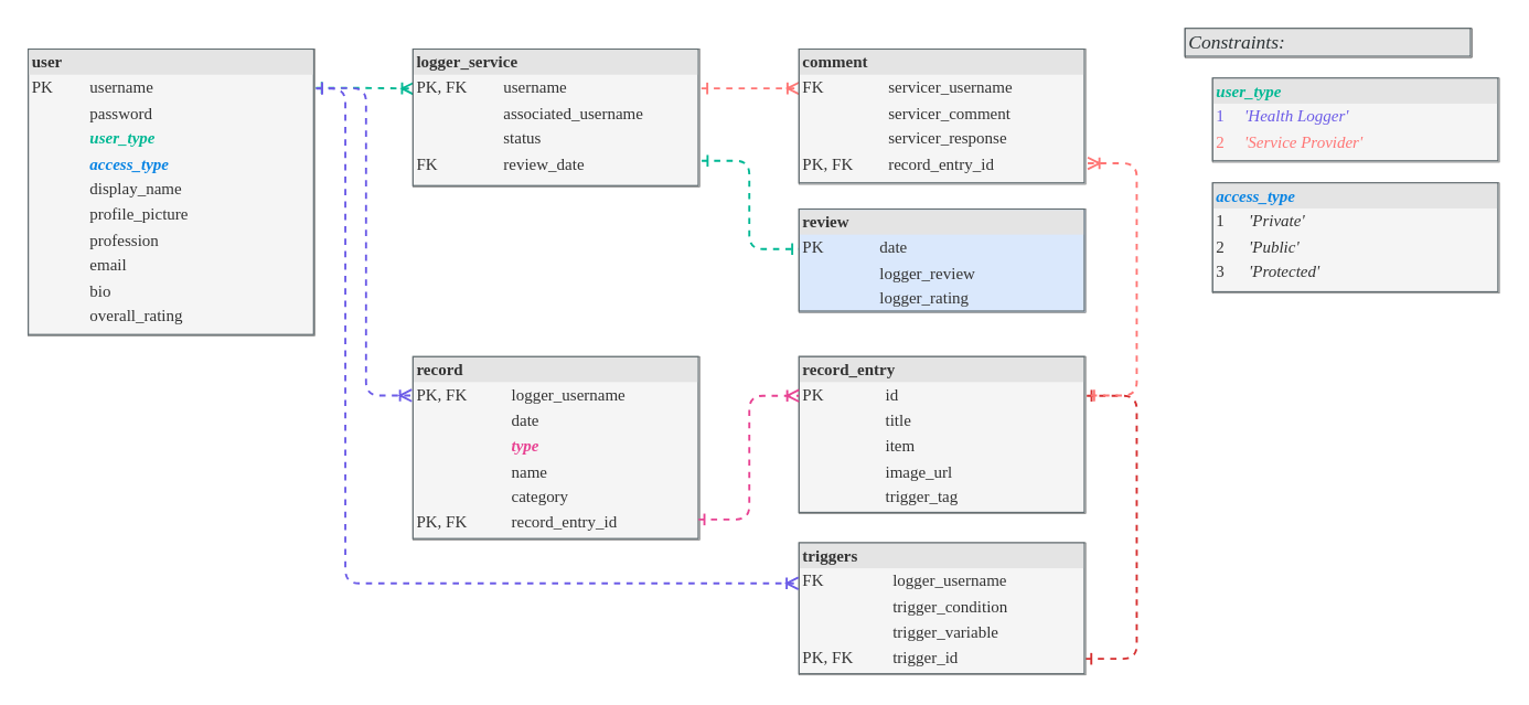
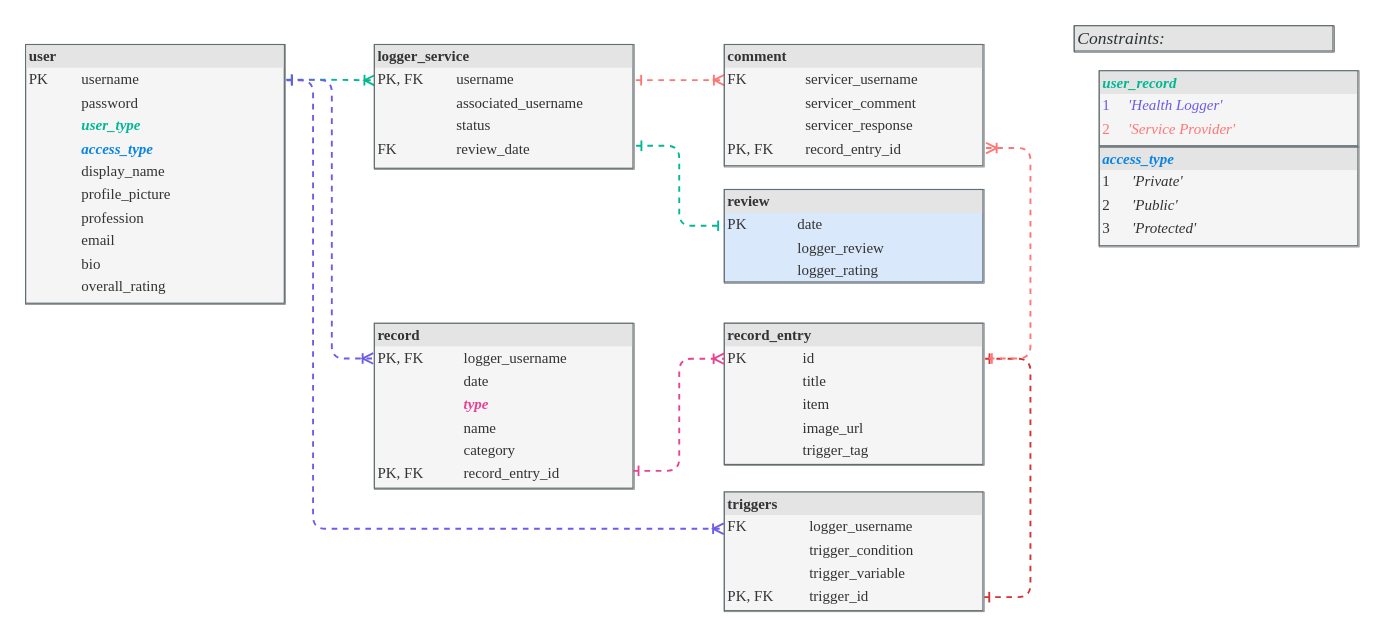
  <mxCell id="0" />
  <mxCell id="1" parent="0" />
  <mxCell id="2" value="&lt;div style=&quot;box-sizing: border-box ; width: 100% ; background: #e4e4e4 ; padding: 2px&quot;&gt;&lt;b&gt;user&lt;/b&gt;&lt;/div&gt;&lt;table style=&quot;width: 100% ; font-size: 1em&quot; cellpadding=&quot;2&quot; cellspacing=&quot;0&quot;&gt;&lt;tbody&gt;&lt;tr&gt;&lt;td&gt;PK&lt;/td&gt;&lt;td&gt;username&lt;/td&gt;&lt;/tr&gt;&lt;tr&gt;&lt;td&gt;&lt;br&gt;&lt;/td&gt;&lt;td&gt;password&lt;/td&gt;&lt;/tr&gt;&lt;tr&gt;&lt;td&gt;&lt;/td&gt;&lt;td&gt;&lt;font color=&quot;#00b894&quot;&gt;&lt;b&gt;&lt;i&gt;user_type&lt;/i&gt;&lt;/b&gt;&lt;/font&gt;&lt;/td&gt;&lt;/tr&gt;&lt;tr&gt;&lt;td&gt;&lt;i&gt;&lt;br&gt;&lt;/i&gt;&lt;/td&gt;&lt;td&gt;&lt;font color=&quot;#0984e3&quot;&gt;&lt;b&gt;&lt;i&gt;access_type&lt;/i&gt;&lt;/b&gt;&lt;/font&gt;&lt;br&gt;&lt;/td&gt;&lt;/tr&gt;&lt;tr&gt;&lt;td&gt;&lt;br&gt;&lt;/td&gt;&lt;td&gt;display_name&lt;br&gt;&lt;/td&gt;&lt;/tr&gt;&lt;tr&gt;&lt;td&gt;&lt;br&gt;&lt;/td&gt;&lt;td&gt;profile_picture&lt;br&gt;&lt;/td&gt;&lt;/tr&gt;&lt;tr&gt;&lt;td&gt;&lt;br&gt;&lt;/td&gt;&lt;td&gt;profession&lt;br&gt;&lt;/td&gt;&lt;/tr&gt;&lt;tr&gt;&lt;td&gt;&lt;br&gt;&lt;/td&gt;&lt;td&gt;email&lt;/td&gt;&lt;/tr&gt;&lt;tr&gt;&lt;td&gt;&lt;br&gt;&lt;/td&gt;&lt;td&gt;bio&lt;br&gt;&lt;/td&gt;&lt;/tr&gt;&lt;tr&gt;&lt;td&gt;&lt;br&gt;&lt;/td&gt;&lt;td&gt;overall_rating&lt;br&gt;&lt;/td&gt;&lt;/tr&gt;&lt;/tbody&gt;&lt;/table&gt;" style="verticalAlign=top;align=left;overflow=fill;html=1;rounded=0;shadow=0;comic=0;labelBackgroundColor=none;strokeWidth=0.5;fontFamily=Verdana;fontSize=12;fillColor=#f5f5f5;strokeColor=#666666;fontColor=#333333;glass=0;noLabel=0;portConstraint=none;labelPadding=0;strokeOpacity=100;perimeterSpacing=0;spacingTop=0;spacing=2;spacingLeft=0;labelBorderColor=#636e72;" parent="1" vertex="1"><mxGeometry x="20" y="35" width="208" height="208" as="geometry" /></mxCell>
  <mxCell id="3" style="edgeStyle=orthogonalEdgeStyle;html=1;dashed=1;labelBackgroundColor=none;startArrow=ERone;endArrow=ERoneToMany;fontFamily=Verdana;fontSize=12;align=left;endFill=0;startFill=0;strokeColor=#00B894;strokeWidth=1.5;exitX=1.003;exitY=0.135;exitDx=0;exitDy=0;exitPerimeter=0;entryX=0.003;entryY=0.286;entryDx=0;entryDy=0;entryPerimeter=0;" parent="1" source="2" target="10" edge="1"><mxGeometry relative="1" as="geometry"><mxPoint x="246" y="55" as="sourcePoint" /><mxPoint x="285" y="76" as="targetPoint" /><Array as="points"><mxPoint x="260" y="63" /></Array></mxGeometry></mxCell>
  <mxCell id="4" value="&lt;div style=&quot;box-sizing: border-box ; width: 100% ; background: #e4e4e4 ; padding: 2px&quot;&gt;&lt;b&gt;review&lt;/b&gt;&lt;/div&gt;&lt;table style=&quot;width: 100% ; font-size: 1em&quot; cellpadding=&quot;2&quot; cellspacing=&quot;0&quot;&gt;&lt;tbody&gt;&lt;tr&gt;&lt;td&gt;PK&lt;/td&gt;&lt;td&gt;&lt;br&gt;&lt;/td&gt;&lt;td&gt;&lt;br&gt;&lt;/td&gt;&lt;td&gt;date&lt;/td&gt;&lt;/tr&gt;&lt;tr&gt;&lt;td&gt;&lt;br&gt;&lt;/td&gt;&lt;td&gt;&lt;br&gt;&lt;/td&gt;&lt;td&gt;&lt;br&gt;&lt;/td&gt;&lt;td&gt;logger_review&lt;br&gt;&lt;/td&gt;&lt;/tr&gt;&lt;tr&gt;&lt;td&gt;&lt;/td&gt;&lt;td&gt;&lt;br&gt;&lt;/td&gt;&lt;td&gt;&lt;br&gt;&lt;/td&gt;&lt;td&gt;logger_rating&lt;/td&gt;&lt;/tr&gt;&lt;/tbody&gt;&lt;/table&gt;" style="verticalAlign=top;align=left;overflow=fill;html=1;rounded=0;shadow=0;comic=0;labelBackgroundColor=none;strokeWidth=0.5;fontFamily=Verdana;fontSize=12;fillColor=#dae8fc;strokeColor=#666666;fontColor=#333333;labelBorderColor=#636e72;" parent="1" vertex="1"><mxGeometry x="579" y="151" width="208" height="75" as="geometry" /></mxCell>
  <mxCell id="5" style="edgeStyle=orthogonalEdgeStyle;html=1;dashed=1;labelBackgroundColor=none;startArrow=ERone;endArrow=ERone;fontFamily=Verdana;fontSize=12;align=left;endFill=0;startFill=0;exitX=1.007;exitY=0.81;exitDx=0;exitDy=0;strokeColor=#00b894;strokeWidth=1.5;entryX=-0.003;entryY=0.386;entryDx=0;entryDy=0;entryPerimeter=0;exitPerimeter=0;" parent="1" source="10" target="4" edge="1"><mxGeometry relative="1" as="geometry"><mxPoint x="480.333" y="42.286" as="sourcePoint" /><mxPoint x="555" y="141" as="targetPoint" /><Array as="points" /></mxGeometry></mxCell>
  <mxCell id="6" value="&lt;div style=&quot;box-sizing: border-box ; width: 100% ; background: #e4e4e4 ; padding: 2px&quot;&gt;&lt;b&gt;record&lt;/b&gt;&lt;/div&gt;&lt;table style=&quot;width: 100% ; font-size: 1em&quot; cellpadding=&quot;2&quot; cellspacing=&quot;0&quot;&gt;&lt;tbody&gt;&lt;tr&gt;&lt;td&gt;PK, FK&lt;/td&gt;&lt;td&gt;&amp;nbsp; logger_username&lt;/td&gt;&lt;/tr&gt;&lt;tr&gt;&lt;td&gt;&lt;br&gt;&lt;/td&gt;&lt;td&gt;&amp;nbsp; date&lt;/td&gt;&lt;/tr&gt;&lt;tr&gt;&lt;td&gt;&lt;i&gt;&lt;b&gt;&lt;font color=&quot;#e84393&quot;&gt;&lt;br&gt;&lt;/font&gt;&lt;/b&gt;&lt;/i&gt;&lt;/td&gt;&lt;td&gt;&lt;i&gt;&lt;b&gt;&lt;font color=&quot;#e84393&quot;&gt;&amp;nbsp; type&lt;br&gt;&lt;/font&gt;&lt;/b&gt;&lt;/i&gt;&lt;/td&gt;&lt;/tr&gt;&lt;tr&gt;&lt;td&gt;&lt;br&gt;&lt;/td&gt;&lt;td&gt;&amp;nbsp; name&lt;/td&gt;&lt;/tr&gt;&lt;tr&gt;&lt;td&gt;&lt;br&gt;&lt;/td&gt;&lt;td&gt;&amp;nbsp; category&lt;/td&gt;&lt;/tr&gt;&lt;tr&gt;&lt;td&gt;PK, FK&lt;/td&gt;&lt;td&gt;&amp;nbsp; record_entry_id&lt;/td&gt;&lt;/tr&gt;&lt;/tbody&gt;&lt;/table&gt;" style="verticalAlign=top;align=left;overflow=fill;html=1;rounded=0;shadow=0;comic=0;labelBackgroundColor=none;strokeWidth=0.5;fontFamily=Verdana;fontSize=12;fillColor=#f5f5f5;strokeColor=#666666;fontColor=#333333;labelBorderColor=#636e72;" parent="1" vertex="1"><mxGeometry x="299" y="258" width="208" height="132.86" as="geometry" /></mxCell>
  <mxCell id="7" style="edgeStyle=elbowEdgeStyle;html=1;dashed=1;labelBackgroundColor=none;startArrow=ERone;endArrow=ERone;fontFamily=Verdana;fontSize=12;align=left;endFill=0;startFill=0;strokeColor=#d63031;strokeWidth=1.5;exitX=0.999;exitY=0.878;exitDx=0;exitDy=0;exitPerimeter=0;entryX=1;entryY=0.25;entryDx=0;entryDy=0;" parent="1" source="9" target="14" edge="1"><mxGeometry relative="1" as="geometry"><mxPoint x="757.667" y="426.929" as="sourcePoint" /><mxPoint x="1082" y="341" as="targetPoint" /><Array as="points"><mxPoint x="824" y="489" /></Array></mxGeometry></mxCell>
  <mxCell id="8" style="edgeStyle=orthogonalEdgeStyle;html=1;dashed=1;labelBackgroundColor=none;startArrow=ERone;endArrow=ERoneToMany;fontFamily=Verdana;fontSize=12;align=left;endFill=0;startFill=0;strokeColor=#ff7675;strokeWidth=1.5;entryX=0.001;entryY=0.29;entryDx=0;entryDy=0;entryPerimeter=0;exitX=1.006;exitY=0.285;exitDx=0;exitDy=0;exitPerimeter=0;" parent="1" source="10" target="13" edge="1"><mxGeometry relative="1" as="geometry"><mxPoint x="532" y="17" as="sourcePoint" /><mxPoint x="833" y="133" as="targetPoint" /><Array as="points" /></mxGeometry></mxCell>
  <mxCell id="9" value="&lt;div style=&quot;box-sizing: border-box ; width: 100% ; background: #e4e4e4 ; padding: 2px&quot;&gt;&lt;b&gt;triggers&lt;/b&gt;&lt;/div&gt;&lt;table style=&quot;width: 100% ; font-size: 1em&quot; cellpadding=&quot;2&quot; cellspacing=&quot;0&quot;&gt;&lt;tbody&gt;&lt;tr&gt;&lt;td&gt;FK&lt;/td&gt;&lt;td&gt;logger_username&lt;/td&gt;&lt;/tr&gt;&lt;tr&gt;&lt;td&gt;&lt;br&gt;&lt;/td&gt;&lt;td&gt;trigger_condition&lt;/td&gt;&lt;/tr&gt;&lt;tr&gt;&lt;td&gt;&lt;br&gt;&lt;/td&gt;&lt;td&gt;trigger_variable&lt;/td&gt;&lt;/tr&gt;&lt;tr&gt;&lt;td&gt;PK, FK&lt;/td&gt;&lt;td&gt;trigger_id&lt;/td&gt;&lt;/tr&gt;&lt;/tbody&gt;&lt;/table&gt;" style="verticalAlign=top;align=left;overflow=fill;html=1;rounded=0;shadow=0;comic=0;labelBackgroundColor=none;strokeWidth=0.5;fontFamily=Verdana;fontSize=12;fillColor=#f5f5f5;strokeColor=#666666;fontColor=#333333;labelBorderColor=#636e72;" parent="1" vertex="1"><mxGeometry x="579" y="393" width="208" height="95.86" as="geometry" /></mxCell>
  <mxCell id="10" value="&lt;div style=&quot;box-sizing: border-box ; width: 100% ; background: #e4e4e4 ; padding: 2px&quot;&gt;&lt;b&gt;logger_service&lt;/b&gt;&lt;/div&gt;&lt;table style=&quot;width: 100% ; font-size: 1em&quot; cellpadding=&quot;2&quot; cellspacing=&quot;0&quot;&gt;&lt;tbody&gt;&lt;tr&gt;&lt;td&gt;PK, FK&lt;/td&gt;&lt;td&gt;&amp;nbsp; &amp;nbsp;username&lt;/td&gt;&lt;/tr&gt;&lt;tr&gt;&lt;td&gt;&lt;br&gt;&lt;/td&gt;&lt;td&gt;&amp;nbsp; &amp;nbsp;associated_username&lt;/td&gt;&lt;/tr&gt;&lt;tr&gt;&lt;td&gt;&lt;br&gt;&lt;/td&gt;&lt;td&gt;&amp;nbsp; &amp;nbsp;status&lt;/td&gt;&lt;/tr&gt;&lt;tr&gt;&lt;td&gt;FK&lt;/td&gt;&lt;td&gt;&amp;nbsp; &amp;nbsp;review_date&lt;/td&gt;&lt;/tr&gt;&lt;tr&gt;&lt;td&gt;&lt;br&gt;&lt;/td&gt;&lt;td&gt;&amp;nbsp; &amp;nbsp;&lt;/td&gt;&lt;/tr&gt;&lt;/tbody&gt;&lt;/table&gt;" style="verticalAlign=top;align=left;overflow=fill;html=1;rounded=0;shadow=0;comic=0;labelBackgroundColor=none;strokeWidth=0.5;fontFamily=Verdana;fontSize=12;fillColor=#f5f5f5;strokeColor=#666666;fontColor=#333333;labelBorderColor=#636e72;" parent="1" vertex="1"><mxGeometry x="299" y="35" width="208" height="100" as="geometry" /></mxCell>
  <mxCell id="11" style="edgeStyle=orthogonalEdgeStyle;html=1;dashed=1;labelBackgroundColor=none;startArrow=ERone;endArrow=ERoneToMany;fontFamily=Verdana;fontSize=12;align=left;endFill=0;startFill=0;strokeColor=#6c5ce7;strokeWidth=1.5;entryX=-0.004;entryY=0.212;entryDx=0;entryDy=0;entryPerimeter=0;exitX=1.004;exitY=0.136;exitDx=0;exitDy=0;exitPerimeter=0;" parent="1" source="2" target="6" edge="1"><mxGeometry relative="1" as="geometry"><mxPoint x="236" y="51" as="sourcePoint" /><mxPoint x="547.832" y="275.8" as="targetPoint" /><Array as="points"><mxPoint x="265" y="63" /><mxPoint x="265" y="286" /></Array></mxGeometry></mxCell>
  <mxCell id="12" style="edgeStyle=orthogonalEdgeStyle;html=1;dashed=1;labelBackgroundColor=none;startArrow=ERone;endArrow=ERoneToMany;fontFamily=Verdana;fontSize=12;align=left;endFill=0;startFill=0;strokeColor=#6c5ce7;strokeWidth=1.5;exitX=1.004;exitY=0.138;exitDx=0;exitDy=0;exitPerimeter=0;entryX=-0.002;entryY=0.307;entryDx=0;entryDy=0;entryPerimeter=0;" parent="1" source="2" target="9" edge="1"><mxGeometry relative="1" as="geometry"><mxPoint x="474" y="362" as="sourcePoint" /><mxPoint x="540" y="542" as="targetPoint" /><Array as="points"><mxPoint x="250" y="64" /><mxPoint x="250" y="422" /></Array></mxGeometry></mxCell>
  <mxCell id="13" value="&lt;div style=&quot;box-sizing: border-box ; width: 100% ; background: #e4e4e4 ; padding: 2px&quot;&gt;&lt;b&gt;comment&lt;/b&gt;&lt;/div&gt;&lt;table style=&quot;width: 100% ; font-size: 1em&quot; cellpadding=&quot;2&quot; cellspacing=&quot;0&quot;&gt;&lt;tbody&gt;&lt;tr&gt;&lt;td&gt;FK&lt;/td&gt;&lt;td&gt;servicer_username&lt;/td&gt;&lt;/tr&gt;&lt;tr&gt;&lt;td&gt;&lt;br&gt;&lt;/td&gt;&lt;td&gt;servicer_comment&lt;/td&gt;&lt;/tr&gt;&lt;tr&gt;&lt;td&gt;&lt;br&gt;&lt;/td&gt;&lt;td&gt;servicer_response&lt;br&gt;&lt;/td&gt;&lt;/tr&gt;&lt;tr&gt;&lt;td&gt;PK, FK&lt;/td&gt;&lt;td&gt;record_entry_id&lt;/td&gt;&lt;/tr&gt;&lt;/tbody&gt;&lt;/table&gt;" style="verticalAlign=top;align=left;overflow=fill;html=1;rounded=0;shadow=0;comic=0;labelBackgroundColor=none;strokeWidth=0.5;fontFamily=Verdana;fontSize=12;fillColor=#f5f5f5;strokeColor=#666666;fontColor=#333333;labelBorderColor=#636e72;" parent="1" vertex="1"><mxGeometry x="579" y="35" width="208" height="98" as="geometry" /></mxCell>
  <mxCell id="14" value="&lt;div style=&quot;box-sizing: border-box ; width: 100% ; background: #e4e4e4 ; padding: 2px&quot;&gt;&lt;b&gt;record_entry&lt;/b&gt;&lt;/div&gt;&lt;table style=&quot;width: 100% ; font-size: 1em&quot; cellpadding=&quot;2&quot; cellspacing=&quot;0&quot;&gt;&lt;tbody&gt;&lt;tr&gt;&lt;td&gt;PK&lt;/td&gt;&lt;td&gt;&lt;br&gt;&lt;/td&gt;&lt;td&gt;id&lt;/td&gt;&lt;/tr&gt;&lt;tr&gt;&lt;td&gt;&lt;br&gt;&lt;/td&gt;&lt;td&gt;&lt;br&gt;&lt;/td&gt;&lt;td&gt;title&lt;/td&gt;&lt;/tr&gt;&lt;tr&gt;&lt;td&gt;&lt;br&gt;&lt;/td&gt;&lt;td&gt;&lt;br&gt;&lt;/td&gt;&lt;td&gt;item&lt;br&gt;&lt;/td&gt;&lt;/tr&gt;&lt;tr&gt;&lt;td&gt;&lt;/td&gt;&lt;td&gt;&lt;br&gt;&lt;/td&gt;&lt;td&gt;image_url&lt;/td&gt;&lt;/tr&gt;&lt;tr&gt;&lt;td&gt;&lt;br&gt;&lt;/td&gt;&lt;td&gt;&lt;br&gt;&lt;/td&gt;&lt;td&gt;trigger_tag&lt;/td&gt;&lt;/tr&gt;&lt;/tbody&gt;&lt;/table&gt;" style="verticalAlign=top;align=left;overflow=fill;html=1;rounded=0;shadow=0;comic=0;labelBackgroundColor=none;strokeWidth=0.5;fontFamily=Verdana;fontSize=12;fillColor=#f5f5f5;strokeColor=#666666;fontColor=#333333;labelBorderColor=#636e72;" parent="1" vertex="1"><mxGeometry x="579" y="257.86" width="208" height="114" as="geometry" /></mxCell>
  <mxCell id="15" style="edgeStyle=orthogonalEdgeStyle;html=1;dashed=1;labelBackgroundColor=none;startArrow=ERoneToMany;endArrow=ERone;fontFamily=Verdana;fontSize=12;align=left;endFill=0;startFill=0;strokeColor=#FF7675;strokeWidth=1.5;exitX=1.007;exitY=0.845;exitDx=0;exitDy=0;exitPerimeter=0;entryX=1.009;entryY=0.249;entryDx=0;entryDy=0;entryPerimeter=0;" parent="1" source="13" target="14" edge="1"><mxGeometry relative="1" as="geometry"><mxPoint x="766.998" y="506.785" as="sourcePoint" /><mxPoint x="1081" y="409" as="targetPoint" /><Array as="points"><mxPoint x="824" y="118" /><mxPoint x="824" y="286" /></Array></mxGeometry></mxCell>
  <mxCell id="16" style="edgeStyle=orthogonalEdgeStyle;html=1;dashed=1;labelBackgroundColor=none;startArrow=ERone;endArrow=ERoneToMany;fontFamily=Verdana;fontSize=12;align=left;endFill=0;startFill=0;strokeColor=#E84393;strokeWidth=1.5;exitX=0.996;exitY=0.889;exitDx=0;exitDy=0;exitPerimeter=0;entryX=0;entryY=0.25;entryDx=0;entryDy=0;" parent="1" source="6" target="14" edge="1"><mxGeometry relative="1" as="geometry"><mxPoint x="1073.456" y="208.81" as="sourcePoint" /><mxPoint x="854" y="366" as="targetPoint" /><Array as="points" /></mxGeometry></mxCell>
- <mxCell id="17" value="&lt;div style=&quot;box-sizing: border-box ; width: 100% ; background: #e4e4e4 ; padding: 2px&quot;&gt;&lt;font color=&quot;#00b894&quot;&gt;&lt;b&gt;&lt;i&gt;user_type&lt;/i&gt;&lt;/b&gt;&lt;/font&gt;&lt;/div&gt;&lt;table style=&quot;width: 100% ; font-size: 1em&quot; cellpadding=&quot;2&quot; cellspacing=&quot;0&quot;&gt;&lt;tbody&gt;&lt;tr&gt;&lt;td&gt;&lt;font color=&quot;#6c5ce7&quot;&gt;1&lt;/font&gt;&lt;/td&gt;&lt;td&gt;&lt;i&gt;&lt;font color=&quot;#6c5ce7&quot;&gt;'Health Logger'&lt;/font&gt;&lt;/i&gt;&lt;/td&gt;&lt;/tr&gt;&lt;tr&gt;&lt;td&gt;&lt;font color=&quot;#ff7675&quot;&gt;2&lt;/font&gt;&lt;/td&gt;&lt;td&gt;&lt;i&gt;&lt;font color=&quot;#ff7675&quot;&gt;'Service Provider'&lt;/font&gt;&lt;/i&gt;&lt;/td&gt;&lt;/tr&gt;&lt;/tbody&gt;&lt;/table&gt;" style="verticalAlign=top;align=left;overflow=fill;html=1;rounded=0;shadow=0;comic=0;labelBackgroundColor=none;strokeWidth=0.5;fontFamily=Verdana;fontSize=12;fillColor=#f5f5f5;strokeColor=#666666;fontColor=#333333;glass=0;noLabel=0;portConstraint=none;labelPadding=0;strokeOpacity=100;perimeterSpacing=0;spacingTop=0;spacing=2;spacingLeft=0;labelBorderColor=#636e72;" parent="1" vertex="1"><mxGeometry x="879" y="56" width="208" height="61" as="geometry" /></mxCell>
- <mxCell id="18" value="&lt;div style=&quot;box-sizing: border-box ; width: 100% ; background: #e4e4e4 ; padding: 2px&quot;&gt;&lt;b&gt;&lt;font color=&quot;#0984e3&quot;&gt;&lt;i&gt;access_type&lt;/i&gt;&lt;/font&gt;&lt;/b&gt;&lt;/div&gt;&lt;table style=&quot;width: 100% ; font-size: 1em&quot; cellpadding=&quot;2&quot; cellspacing=&quot;0&quot;&gt;&lt;tbody&gt;&lt;tr&gt;&lt;td&gt;1&lt;/td&gt;&lt;td&gt;&lt;i&gt;'Private'&lt;/i&gt;&lt;/td&gt;&lt;/tr&gt;&lt;tr&gt;&lt;td&gt;2&lt;/td&gt;&lt;td&gt;&lt;i&gt;'Public'&amp;nbsp; &amp;nbsp; &amp;nbsp; &amp;nbsp; &amp;nbsp; &amp;nbsp;&amp;nbsp;&lt;/i&gt;&lt;/td&gt;&lt;/tr&gt;&lt;tr&gt;&lt;td&gt;3&lt;/td&gt;&lt;td&gt;&lt;i&gt;'Protected'&lt;/i&gt;&lt;/td&gt;&lt;/tr&gt;&lt;/tbody&gt;&lt;/table&gt;" style="verticalAlign=top;align=left;overflow=fill;html=1;rounded=0;shadow=0;comic=0;labelBackgroundColor=none;strokeWidth=0.5;fontFamily=Verdana;fontSize=12;fillColor=#f5f5f5;strokeColor=#666666;fontColor=#333333;glass=0;noLabel=0;portConstraint=none;labelPadding=0;strokeOpacity=100;perimeterSpacing=0;spacingTop=0;spacing=2;spacingLeft=0;labelBorderColor=#636e72;" parent="1" vertex="1"><mxGeometry x="879" y="132" width="208" height="80" as="geometry" /></mxCell>
+ <mxCell id="17" value="&lt;div style=&quot;box-sizing: border-box ; width: 100% ; background: #e4e4e4 ; padding: 2px&quot;&gt;&lt;font color=&quot;#00b894&quot;&gt;&lt;b&gt;&lt;i&gt;user_record&lt;/i&gt;&lt;/b&gt;&lt;/font&gt;&lt;/div&gt;&lt;table style=&quot;width: 100% ; font-size: 1em&quot; cellpadding=&quot;2&quot; cellspacing=&quot;0&quot;&gt;&lt;tbody&gt;&lt;tr&gt;&lt;td&gt;&lt;font color=&quot;#6c5ce7&quot;&gt;1&lt;/font&gt;&lt;/td&gt;&lt;td&gt;&lt;i&gt;&lt;font color=&quot;#6c5ce7&quot;&gt;'Health Logger'&lt;/font&gt;&lt;/i&gt;&lt;/td&gt;&lt;/tr&gt;&lt;tr&gt;&lt;td&gt;&lt;font color=&quot;#ff7675&quot;&gt;2&lt;/font&gt;&lt;/td&gt;&lt;td&gt;&lt;i&gt;&lt;font color=&quot;#ff7675&quot;&gt;'Service Provider'&lt;/font&gt;&lt;/i&gt;&lt;/td&gt;&lt;/tr&gt;&lt;/tbody&gt;&lt;/table&gt;" style="verticalAlign=top;align=left;overflow=fill;html=1;rounded=0;shadow=0;comic=0;labelBackgroundColor=none;strokeWidth=0.5;fontFamily=Verdana;fontSize=12;fillColor=#f5f5f5;strokeColor=#666666;fontColor=#333333;glass=0;noLabel=0;portConstraint=none;labelPadding=0;strokeOpacity=100;perimeterSpacing=0;spacingTop=0;spacing=2;spacingLeft=0;labelBorderColor=#636e72;" parent="1" vertex="1"><mxGeometry x="879" y="56" width="208" height="61" as="geometry" /></mxCell>
+ <mxCell id="18" value="&lt;div style=&quot;box-sizing: border-box ; width: 100% ; background: #e4e4e4 ; padding: 2px&quot;&gt;&lt;b&gt;&lt;font color=&quot;#0984e3&quot;&gt;&lt;i&gt;access_type&lt;/i&gt;&lt;/font&gt;&lt;/b&gt;&lt;/div&gt;&lt;table style=&quot;width: 100% ; font-size: 1em&quot; cellpadding=&quot;2&quot; cellspacing=&quot;0&quot;&gt;&lt;tbody&gt;&lt;tr&gt;&lt;td&gt;1&lt;/td&gt;&lt;td&gt;&lt;i&gt;'Private'&lt;/i&gt;&lt;/td&gt;&lt;/tr&gt;&lt;tr&gt;&lt;td&gt;2&lt;/td&gt;&lt;td&gt;&lt;i&gt;'Public'&amp;nbsp; &amp;nbsp; &amp;nbsp; &amp;nbsp; &amp;nbsp; &amp;nbsp;&amp;nbsp;&lt;/i&gt;&lt;/td&gt;&lt;/tr&gt;&lt;tr&gt;&lt;td&gt;3&lt;/td&gt;&lt;td&gt;&lt;i&gt;'Protected'&lt;/i&gt;&lt;/td&gt;&lt;/tr&gt;&lt;/tbody&gt;&lt;/table&gt;" style="verticalAlign=top;align=left;overflow=fill;html=1;rounded=0;shadow=0;comic=0;labelBackgroundColor=none;strokeWidth=0.5;fontFamily=Verdana;fontSize=12;fillColor=#f5f5f5;strokeColor=#666666;fontColor=#333333;glass=0;noLabel=0;portConstraint=none;labelPadding=0;strokeOpacity=100;perimeterSpacing=0;spacingTop=0;spacing=2;spacingLeft=0;labelBorderColor=#636e72;" parent="1" vertex="1"><mxGeometry x="879" y="117" width="208" height="80" as="geometry" /></mxCell>
  <mxCell id="19" value="&lt;div style=&quot;box-sizing: border-box ; width: 100% ; background: #e4e4e4 ; padding: 2px&quot;&gt;&lt;font size=&quot;1&quot; style=&quot;&quot; color=&quot;#2d3436&quot;&gt;&lt;span style=&quot;font-size: 14px;&quot;&gt;&lt;i&gt;Constraints:&lt;/i&gt;&lt;/span&gt;&lt;/font&gt;&lt;table style=&quot;width: 100% ; font-size: 1em&quot; cellpadding=&quot;2&quot; cellspacing=&quot;0&quot;&gt;&lt;/table&gt;&lt;/div&gt;" style="verticalAlign=top;align=left;overflow=fill;html=1;rounded=0;shadow=0;comic=0;labelBackgroundColor=none;strokeWidth=0.5;fontFamily=Verdana;fontSize=12;fillColor=default;strokeColor=default;fontColor=#333333;glass=0;noLabel=0;portConstraint=none;labelPadding=0;strokeOpacity=100;perimeterSpacing=0;spacingTop=0;spacing=2;spacingLeft=0;labelBorderColor=#636e72;" parent="1" vertex="1"><mxGeometry x="859" y="20" width="208" height="21" as="geometry" /></mxCell>
